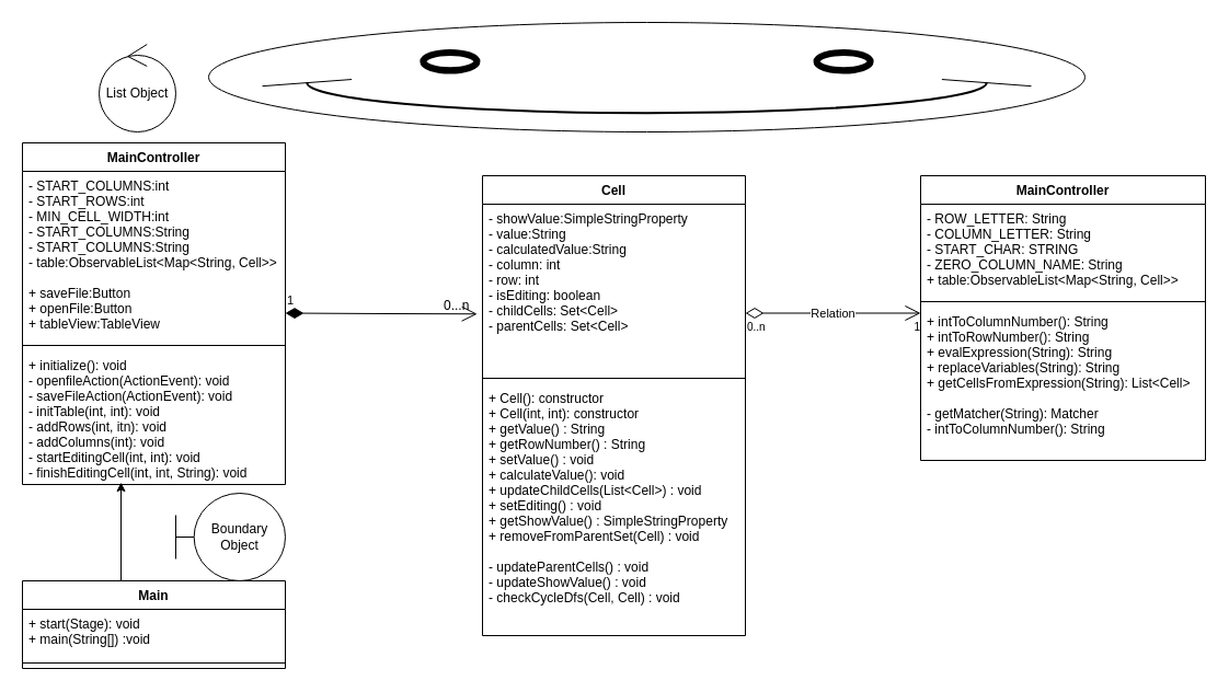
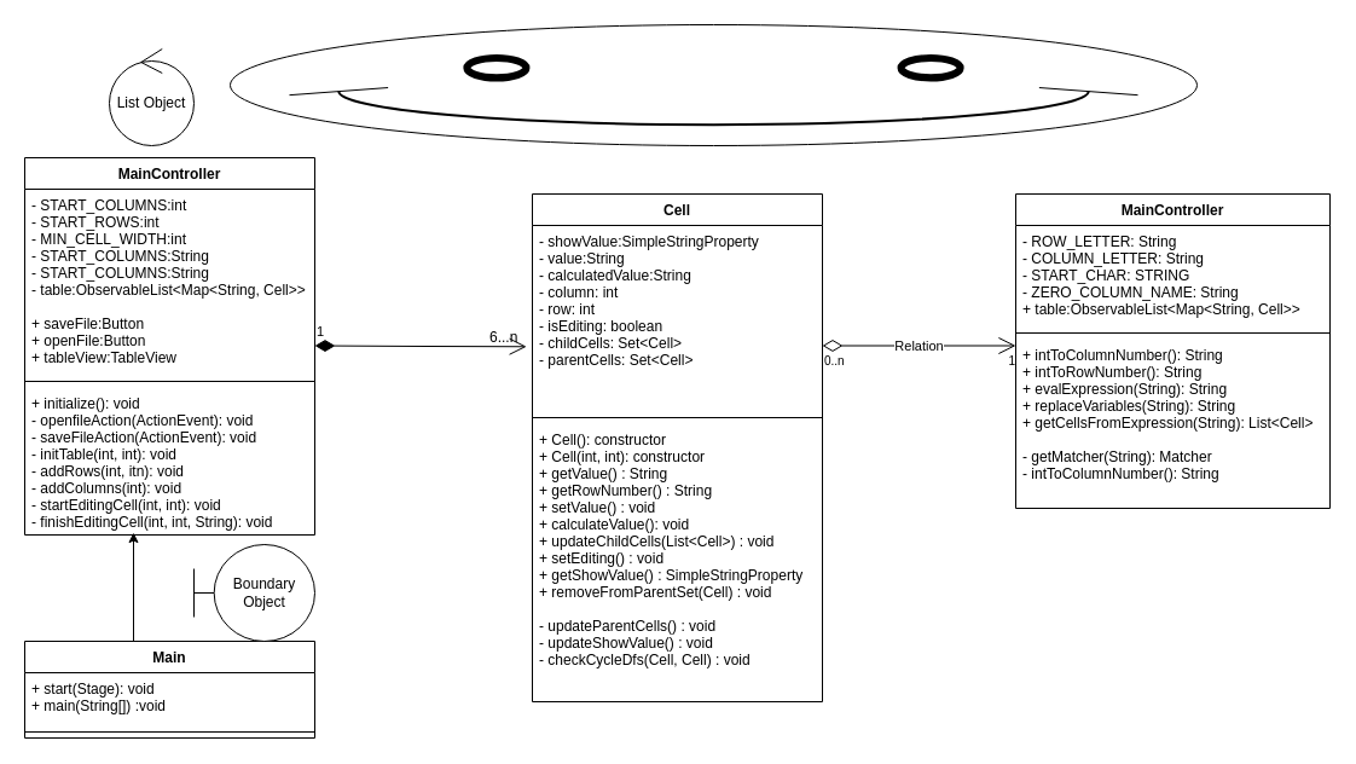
  <mxCell id="0" />
  <mxCell id="1" parent="0" />
  <mxCell id="2" value="List Object" style="ellipse;shape=umlControl;whiteSpace=wrap;html=1;" parent="1" vertex="1"><mxGeometry x="90" y="40" width="70" height="80" as="geometry" /></mxCell>
  <mxCell id="3" value="MainController" style="swimlane;fontStyle=1;align=center;verticalAlign=top;childLayout=stackLayout;horizontal=1;startSize=26;horizontalStack=0;resizeParent=1;resizeParentMax=0;resizeLast=0;collapsible=1;marginBottom=0;" parent="1" vertex="1"><mxGeometry x="20" y="130" width="240" height="312" as="geometry" /></mxCell>
  <mxCell id="4" value="- START_COLUMNS:int&#10;- START_ROWS:int&#10;- MIN_CELL_WIDTH:int&#10;- START_COLUMNS:String&#10;- START_COLUMNS:String&#10;- table:ObservableList&lt;Map&lt;String, Cell&gt;&gt;&#10;&#10;+ saveFile:Button&#10;+ openFile:Button&#10;+ tableView:TableView&#10;&#10;" style="text;strokeColor=none;fillColor=none;align=left;verticalAlign=top;spacingLeft=4;spacingRight=4;overflow=hidden;rotatable=0;points=[[0,0.5],[1,0.5]];portConstraint=eastwest;" parent="3" vertex="1"><mxGeometry y="26" width="240" height="154" as="geometry" /></mxCell>
  <mxCell id="5" value="" style="line;strokeWidth=1;fillColor=none;align=left;verticalAlign=middle;spacingTop=-1;spacingLeft=3;spacingRight=3;rotatable=0;labelPosition=right;points=[];portConstraint=eastwest;" parent="3" vertex="1"><mxGeometry y="180" width="240" height="10" as="geometry" /></mxCell>
  <mxCell id="6" value="+ initialize(): void&#10;- openfileAction(ActionEvent): void&#10;- saveFileAction(ActionEvent): void&#10;- initTable(int, int): void&#10;- addRows(int, itn): void&#10;- addColumns(int): void&#10;- startEditingCell(int, int): void&#10;- finishEditingCell(int, int, String): void" style="text;strokeColor=none;fillColor=none;align=left;verticalAlign=top;spacingLeft=4;spacingRight=4;overflow=hidden;rotatable=0;points=[[0,0.5],[1,0.5]];portConstraint=eastwest;" parent="3" vertex="1"><mxGeometry y="190" width="240" height="122" as="geometry" /></mxCell>
  <mxCell id="7" value="" style="endArrow=classic;html=1;entryX=0.375;entryY=0.984;entryDx=0;entryDy=0;entryPerimeter=0;" parent="1" target="6" edge="1"><mxGeometry width="50" height="50" relative="1" as="geometry"><mxPoint x="110" y="530" as="sourcePoint" /><mxPoint x="80" y="470" as="targetPoint" /></mxGeometry></mxCell>
  <mxCell id="8" value="Main&#10;" style="swimlane;fontStyle=1;align=center;verticalAlign=top;childLayout=stackLayout;horizontal=1;startSize=26;horizontalStack=0;resizeParent=1;resizeParentMax=0;resizeLast=0;collapsible=1;marginBottom=0;" parent="1" vertex="1"><mxGeometry x="20" y="530" width="240" height="80" as="geometry" /></mxCell>
  <mxCell id="9" value="+ start(Stage): void&#10;+ main(String[]) :void" style="text;strokeColor=none;fillColor=none;align=left;verticalAlign=top;spacingLeft=4;spacingRight=4;overflow=hidden;rotatable=0;points=[[0,0.5],[1,0.5]];portConstraint=eastwest;" parent="8" vertex="1"><mxGeometry y="26" width="240" height="44" as="geometry" /></mxCell>
  <mxCell id="10" value="" style="line;strokeWidth=1;fillColor=none;align=left;verticalAlign=middle;spacingTop=-1;spacingLeft=3;spacingRight=3;rotatable=0;labelPosition=right;points=[];portConstraint=eastwest;" parent="8" vertex="1"><mxGeometry y="70" width="240" height="10" as="geometry" /></mxCell>
  <mxCell id="11" value="Boundary Object" style="shape=umlBoundary;whiteSpace=wrap;html=1;" parent="1" vertex="1"><mxGeometry x="160" y="450" width="100" height="80" as="geometry" /></mxCell>
  <mxCell id="12" value="" style="verticalLabelPosition=bottom;verticalAlign=top;html=1;shape=mxgraph.basic.smiley" parent="1" vertex="1"><mxGeometry x="190" y="20" width="800" height="100" as="geometry" /></mxCell>
  <mxCell id="13" value="1" style="endArrow=open;html=1;endSize=12;startArrow=diamondThin;startSize=14;startFill=1;edgeStyle=orthogonalEdgeStyle;align=left;verticalAlign=bottom;entryX=-0.02;entryY=0.651;entryDx=0;entryDy=0;entryPerimeter=0;" parent="1" target="16" edge="1"><mxGeometry x="-1" y="3" relative="1" as="geometry"><mxPoint x="260" y="285.5" as="sourcePoint" /><mxPoint x="420" y="285.5" as="targetPoint" /></mxGeometry></mxCell>
- <mxCell id="14" value="0...n&lt;br&gt;" style="text;html=1;resizable=0;points=[];autosize=1;align=left;verticalAlign=top;spacingTop=-4;" parent="1" vertex="1"><mxGeometry x="403" y="269" width="40" height="10" as="geometry" /></mxCell>
+ <mxCell id="14" value="6...n&lt;br&gt;" style="text;html=1;resizable=0;points=[];autosize=1;align=left;verticalAlign=top;spacingTop=-4;" parent="1" vertex="1"><mxGeometry x="403" y="269" width="40" height="10" as="geometry" /></mxCell>
  <mxCell id="15" value="Cell" style="swimlane;fontStyle=1;align=center;verticalAlign=top;childLayout=stackLayout;horizontal=1;startSize=26;horizontalStack=0;resizeParent=1;resizeParentMax=0;resizeLast=0;collapsible=1;marginBottom=0;" parent="1" vertex="1"><mxGeometry x="440" y="160" width="240" height="420" as="geometry" /></mxCell>
  <mxCell id="16" value="- showValue:SimpleStringProperty&#10;- value:String&#10;- calculatedValue:String&#10;- column: int&#10;- row: int&#10;- isEditing: boolean&#10;- childCells: Set&lt;Cell&gt;&#10;- parentCells: Set&lt;Cell&gt;&#10;" style="text;strokeColor=none;fillColor=none;align=left;verticalAlign=top;spacingLeft=4;spacingRight=4;overflow=hidden;rotatable=0;points=[[0,0.5],[1,0.5]];portConstraint=eastwest;" parent="15" vertex="1"><mxGeometry y="26" width="240" height="154" as="geometry" /></mxCell>
  <mxCell id="17" value="" style="line;strokeWidth=1;fillColor=none;align=left;verticalAlign=middle;spacingTop=-1;spacingLeft=3;spacingRight=3;rotatable=0;labelPosition=right;points=[];portConstraint=eastwest;" parent="15" vertex="1"><mxGeometry y="180" width="240" height="10" as="geometry" /></mxCell>
  <mxCell id="18" value="+ Cell(): constructor&#10;+ Cell(int, int): constructor&#10;+ getValue() : String&#10;+ getRowNumber() : String &#10;+ setValue() : void&#10;+ calculateValue(): void&#10;+ updateChildCells(List&lt;Cell&gt;) : void&#10;+ setEditing() : void&#10;+ getShowValue() : SimpleStringProperty&#10;+ removeFromParentSet(Cell) : void&#10;&#10;- updateParentCells() : void&#10;- updateShowValue() : void&#10;- checkCycleDfs(Cell, Cell) : void&#10;" style="text;strokeColor=none;fillColor=none;align=left;verticalAlign=top;spacingLeft=4;spacingRight=4;overflow=hidden;rotatable=0;points=[[0,0.5],[1,0.5]];portConstraint=eastwest;" parent="15" vertex="1"><mxGeometry y="190" width="240" height="230" as="geometry" /></mxCell>
  <mxCell id="19" value="Relation" style="endArrow=open;html=1;endSize=12;startArrow=diamondThin;startSize=14;startFill=0;edgeStyle=orthogonalEdgeStyle;" parent="1" edge="1"><mxGeometry relative="1" as="geometry"><mxPoint x="680" y="285.5" as="sourcePoint" /><mxPoint x="840" y="285.5" as="targetPoint" /></mxGeometry></mxCell>
  <mxCell id="20" value="0..n" style="resizable=0;html=1;align=left;verticalAlign=top;labelBackgroundColor=#ffffff;fontSize=10;" parent="19" connectable="0" vertex="1"><mxGeometry x="-1" relative="1" as="geometry" /></mxCell>
  <mxCell id="21" value="1" style="resizable=0;html=1;align=right;verticalAlign=top;labelBackgroundColor=#ffffff;fontSize=10;" parent="19" connectable="0" vertex="1"><mxGeometry x="1" relative="1" as="geometry" /></mxCell>
  <mxCell id="22" value="MainController" style="swimlane;fontStyle=1;align=center;verticalAlign=top;childLayout=stackLayout;horizontal=1;startSize=26;horizontalStack=0;resizeParent=1;resizeParentMax=0;resizeLast=0;collapsible=1;marginBottom=0;" parent="1" vertex="1"><mxGeometry x="840" y="160" width="260" height="260" as="geometry" /></mxCell>
  <mxCell id="23" value="- ROW_LETTER: String&#10;- COLUMN_LETTER: String&#10;- START_CHAR: STRING&#10;- ZERO_COLUMN_NAME: String&#10;+ table:ObservableList&lt;Map&lt;String, Cell&gt;&gt;&#10;" style="text;strokeColor=none;fillColor=none;align=left;verticalAlign=top;spacingLeft=4;spacingRight=4;overflow=hidden;rotatable=0;points=[[0,0.5],[1,0.5]];portConstraint=eastwest;" parent="22" vertex="1"><mxGeometry y="26" width="260" height="84" as="geometry" /></mxCell>
  <mxCell id="24" value="" style="line;strokeWidth=1;fillColor=none;align=left;verticalAlign=middle;spacingTop=-1;spacingLeft=3;spacingRight=3;rotatable=0;labelPosition=right;points=[];portConstraint=eastwest;" parent="22" vertex="1"><mxGeometry y="110" width="260" height="10" as="geometry" /></mxCell>
  <mxCell id="25" value="+ intToColumnNumber(): String&#10;+ intToRowNumber(): String&#10;+ evalExpression(String): String&#10;+ replaceVariables(String): String&#10;+ getCellsFromExpression(String): List&lt;Cell&gt;&#10;&#10;- getMatcher(String): Matcher&#10;- intToColumnNumber(): String" style="text;strokeColor=none;fillColor=none;align=left;verticalAlign=top;spacingLeft=4;spacingRight=4;overflow=hidden;rotatable=0;points=[[0,0.5],[1,0.5]];portConstraint=eastwest;" parent="22" vertex="1"><mxGeometry y="120" width="260" height="140" as="geometry" /></mxCell>
